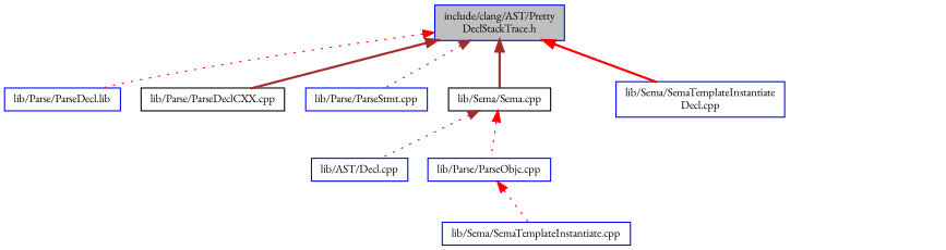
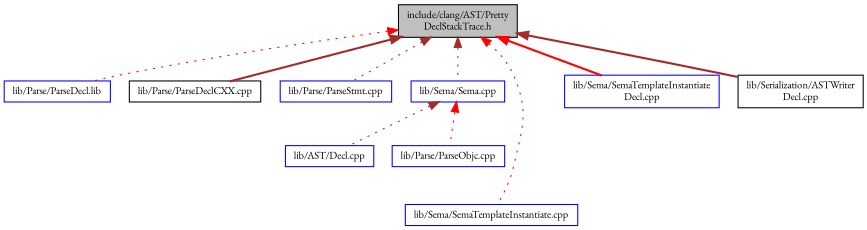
  digraph {
    fontname="EB Garamond"
    node [color=blue fontname="EB Garamond" fontsize=10 shape=record]
    edge [color=brown dir=back fontname="EB Garamond" fontsize=10 labelfontname=Helvetica labelfontsize=10 style=dotted]
-   n1 [fillcolor=grey75 fontcolor=black height=0.2 label="include/clang/AST/Pretty\lDeclStackTrace.h" style=filled width=0.4]
+   n1 [color=black fillcolor=grey75 fontcolor=black height=0.2 label="include/clang/AST/Pretty\lDeclStackTrace.h" style=filled width=0.4]
    n2 [height=0.2 label="lib/Parse/ParseDecl.lib" width=0.4]
    n3 [color=black height=0.2 label="lib/Parse/ParseDeclCXX.cpp" width=0.4]
    n4 [height=0.2 label="lib/Parse/ParseStmt.cpp" width=0.4]
-   n5 [color=black height=0.2 label="lib/Sema/Sema.cpp" width=0.4]
+   n5 [height=0.2 label="lib/Sema/Sema.cpp" width=0.4]
    n6 [height=0.2 label="lib/Sema/SemaTemplateInstantiate.cpp" width=0.4]
    n7 [height=0.2 label="lib/Sema/SemaTemplateInstantiate\lDecl.cpp" width=0.4]
+   n8 [color=black height=0.2 label="lib/Serialization/ASTWriter\lDecl.cpp" width=0.4]
    n9 [height=0.2 label="lib/AST/Decl.cpp" width=0.4]
    n10 [height=0.2 label="lib/Parse/ParseObjc.cpp" width=0.4]
    n1 -> n2 [color=red]
    n1 -> n3 [style=bold]
    n1 -> n4
-   n1 -> n5 [style=bold]
-   n10 -> n6 [color=red]
+   n1 -> n5
+   n1 -> n6 [color=red]
    n1 -> n7 [color=red style=bold]
+   n1 -> n8 [style=bold]
    n5 -> n9
    n5 -> n10 [color=red]
  }
